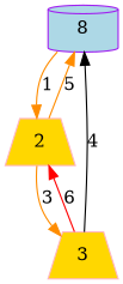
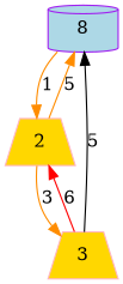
  digraph {
    node [color=lightpink fillcolor=gold shape=trapezium style=filled]
    edge [color=darkorange]
    n1 [color=purple fillcolor=lightblue label=8 shape=cylinder]
    2
    3
    n1 -> 2 [label=1]
    2 -> n1 [label=5]
    2 -> 3 [label=3]
-   3 -> n1 [color=black label=4]
+   3 -> n1 [color=black label=5]
    3 -> 2 [color=red label=6]
  }
